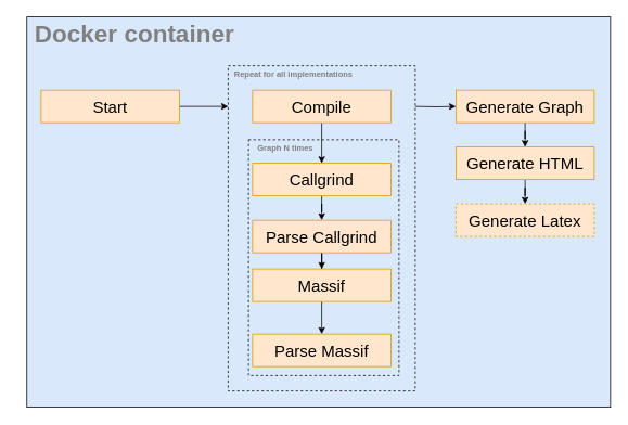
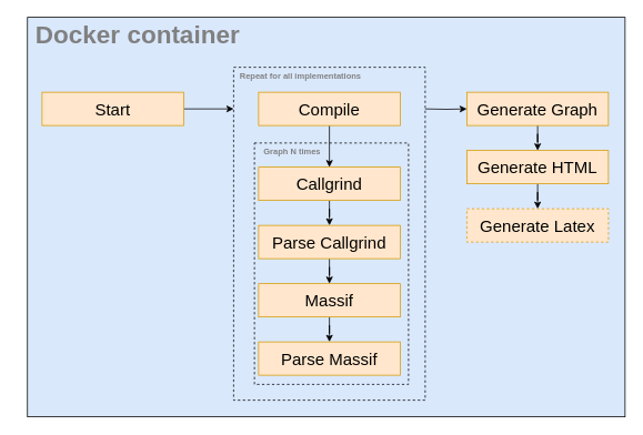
  <mxCell id="0" />
  <mxCell id="1" parent="0" />
  <mxCell id="2" value="" style="rounded=0;whiteSpace=wrap;html=1;fontSize=10;fillColor=#dae8fc;" vertex="1" parent="1"><mxGeometry x="32.5" y="20" width="717.5" height="480" as="geometry" /></mxCell>
  <mxCell id="3" value="" style="rounded=0;whiteSpace=wrap;html=1;dashed=1;fontSize=10;fillColor=#dae8fc;" vertex="1" parent="1"><mxGeometry x="280" y="80" width="230" height="400" as="geometry" /></mxCell>
  <mxCell id="4" value="" style="rounded=0;whiteSpace=wrap;html=1;dashed=1;fontSize=10;fillColor=#dae8fc;" vertex="1" parent="1"><mxGeometry x="305" y="171" width="185" height="290" as="geometry" /></mxCell>
  <mxCell id="5" value="Docker container" style="text;html=1;strokeColor=none;fillColor=none;align=center;verticalAlign=middle;whiteSpace=wrap;rounded=0;fontSize=30;fontStyle=1;fontColor=#808080;" vertex="1" parent="1"><mxGeometry x="20" y="30" width="290" height="20" as="geometry" /></mxCell>
  <mxCell id="6" style="edgeStyle=orthogonalEdgeStyle;rounded=0;orthogonalLoop=1;jettySize=auto;html=1;entryX=0.5;entryY=0;entryDx=0;entryDy=0;fontSize=20;fontColor=#808080;" edge="1" parent="1" source="7" target="9"><mxGeometry relative="1" as="geometry" /></mxCell>
  <mxCell id="7" value="Compile " style="rounded=0;whiteSpace=wrap;html=1;fontSize=20;fillColor=#ffe6cc;strokeColor=#d79b00;" vertex="1" parent="1"><mxGeometry x="310" y="110" width="170" height="40" as="geometry" /></mxCell>
  <mxCell id="8" style="edgeStyle=orthogonalEdgeStyle;rounded=0;orthogonalLoop=1;jettySize=auto;html=1;entryX=0.5;entryY=0;entryDx=0;entryDy=0;fontSize=20;fontColor=#808080;" edge="1" parent="1" source="9" target="11"><mxGeometry relative="1" as="geometry" /></mxCell>
  <mxCell id="9" value="Callgrind" style="rounded=0;whiteSpace=wrap;html=1;fontSize=20;fillColor=#ffe6cc;strokeColor=#d79b00;" vertex="1" parent="1"><mxGeometry x="310" y="200" width="170" height="40" as="geometry" /></mxCell>
  <mxCell id="10" style="edgeStyle=orthogonalEdgeStyle;rounded=0;orthogonalLoop=1;jettySize=auto;html=1;entryX=0.5;entryY=0;entryDx=0;entryDy=0;fontSize=10;fontColor=#808080;" edge="1" parent="1" source="11" target="14"><mxGeometry relative="1" as="geometry" /></mxCell>
  <mxCell id="11" value="Parse Callgrind" style="rounded=0;whiteSpace=wrap;html=1;fontSize=20;fillColor=#ffe6cc;strokeColor=#d79b00;" vertex="1" parent="1"><mxGeometry x="310" y="270" width="170" height="40" as="geometry" /></mxCell>
  <mxCell id="12" value="Graph N times " style="text;html=1;align=center;verticalAlign=middle;resizable=0;points=[];autosize=1;fontSize=10;fontColor=#808080;fontStyle=1" vertex="1" parent="1"><mxGeometry x="305" y="171" width="90" height="20" as="geometry" /></mxCell>
  <mxCell id="13" style="edgeStyle=orthogonalEdgeStyle;rounded=0;orthogonalLoop=1;jettySize=auto;html=1;entryX=0.5;entryY=0;entryDx=0;entryDy=0;fontSize=20;fontColor=#808080;" edge="1" parent="1" source="14" target="15"><mxGeometry relative="1" as="geometry" /></mxCell>
- <mxCell id="14" value="Massif" style="rounded=0;whiteSpace=wrap;html=1;fontSize=20;fillColor=#ffe6cc;strokeColor=#d79b00;" vertex="1" parent="1"><mxGeometry x="310" y="330" width="170" height="40" as="geometry" /></mxCell>
+ <mxCell id="14" value="Massif" style="rounded=0;whiteSpace=wrap;html=1;fontSize=20;fillColor=#ffe6cc;strokeColor=#d79b00;" vertex="1" parent="1"><mxGeometry x="310" y="340" width="170" height="40" as="geometry" /></mxCell>
  <mxCell id="15" value="Parse Massif" style="rounded=0;whiteSpace=wrap;html=1;fontSize=20;fillColor=#ffe6cc;strokeColor=#d79b00;" vertex="1" parent="1"><mxGeometry x="310" y="410" width="170" height="40" as="geometry" /></mxCell>
  <mxCell id="16" value="Repeat for all implementations" style="text;html=1;align=center;verticalAlign=middle;resizable=0;points=[];autosize=1;fontSize=10;fontColor=#808080;fontStyle=1" vertex="1" parent="1"><mxGeometry x="280" y="80" width="160" height="20" as="geometry" /></mxCell>
  <mxCell id="17" style="edgeStyle=orthogonalEdgeStyle;rounded=0;orthogonalLoop=1;jettySize=auto;html=1;entryX=0;entryY=0.125;entryDx=0;entryDy=0;entryPerimeter=0;fontSize=10;fontColor=#808080;" edge="1" parent="1" source="18" target="3"><mxGeometry relative="1" as="geometry" /></mxCell>
  <mxCell id="18" value="Start" style="rounded=0;whiteSpace=wrap;html=1;fontSize=20;fillColor=#ffe6cc;strokeColor=#d79b00;" vertex="1" parent="1"><mxGeometry x="50" y="110" width="170" height="40" as="geometry" /></mxCell>
  <mxCell id="19" style="edgeStyle=orthogonalEdgeStyle;rounded=0;orthogonalLoop=1;jettySize=auto;html=1;entryX=0.5;entryY=0;entryDx=0;entryDy=0;fontSize=10;fontColor=#808080;" edge="1" parent="1" source="20" target="22"><mxGeometry relative="1" as="geometry" /></mxCell>
  <mxCell id="20" value="Generate Graph" style="rounded=0;whiteSpace=wrap;html=1;fontSize=20;fillColor=#ffe6cc;strokeColor=#d79b00;" vertex="1" parent="1"><mxGeometry x="560" y="110" width="170" height="40" as="geometry" /></mxCell>
  <mxCell id="21" style="edgeStyle=orthogonalEdgeStyle;rounded=0;orthogonalLoop=1;jettySize=auto;html=1;entryX=0.5;entryY=0;entryDx=0;entryDy=0;fontSize=10;fontColor=#808080;" edge="1" parent="1" source="22" target="23"><mxGeometry relative="1" as="geometry" /></mxCell>
  <mxCell id="22" value="Generate HTML" style="rounded=0;whiteSpace=wrap;html=1;fontSize=20;fillColor=#ffe6cc;strokeColor=#d79b00;" vertex="1" parent="1"><mxGeometry x="560" y="180" width="170" height="40" as="geometry" /></mxCell>
  <mxCell id="23" value="Generate Latex" style="rounded=0;whiteSpace=wrap;html=1;fontSize=20;fillColor=#ffe6cc;strokeColor=#d79b00;dashed=1;" vertex="1" parent="1"><mxGeometry x="560" y="250" width="170" height="40" as="geometry" /></mxCell>
  <mxCell id="24" style="edgeStyle=orthogonalEdgeStyle;rounded=0;orthogonalLoop=1;jettySize=auto;html=1;entryX=0;entryY=0.5;entryDx=0;entryDy=0;fontSize=10;fontColor=#808080;" edge="1" parent="1" target="20"><mxGeometry relative="1" as="geometry"><mxPoint x="510" y="130" as="sourcePoint" /><mxPoint x="290" y="140" as="targetPoint" /></mxGeometry></mxCell>
